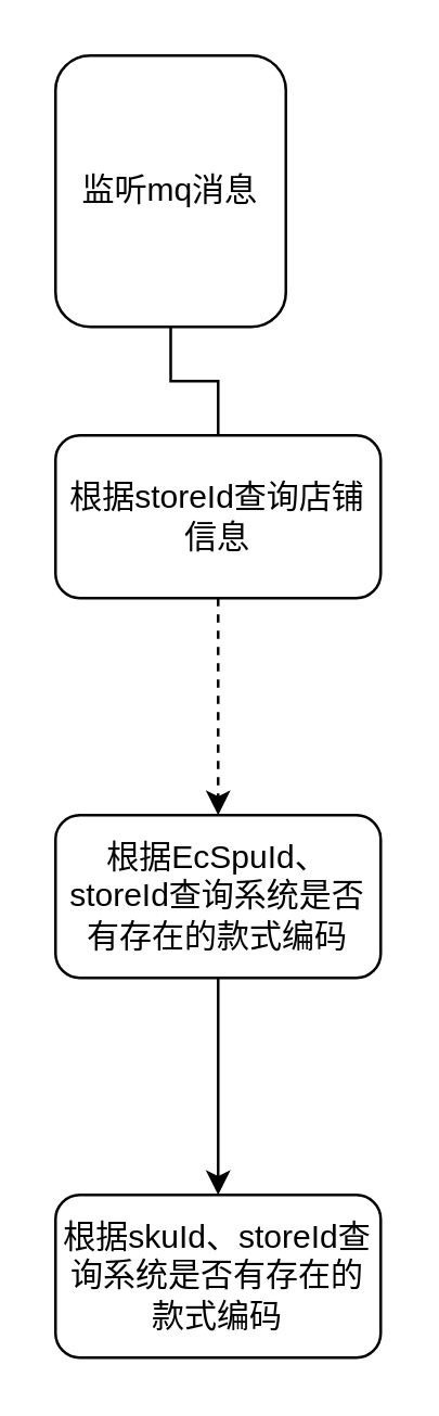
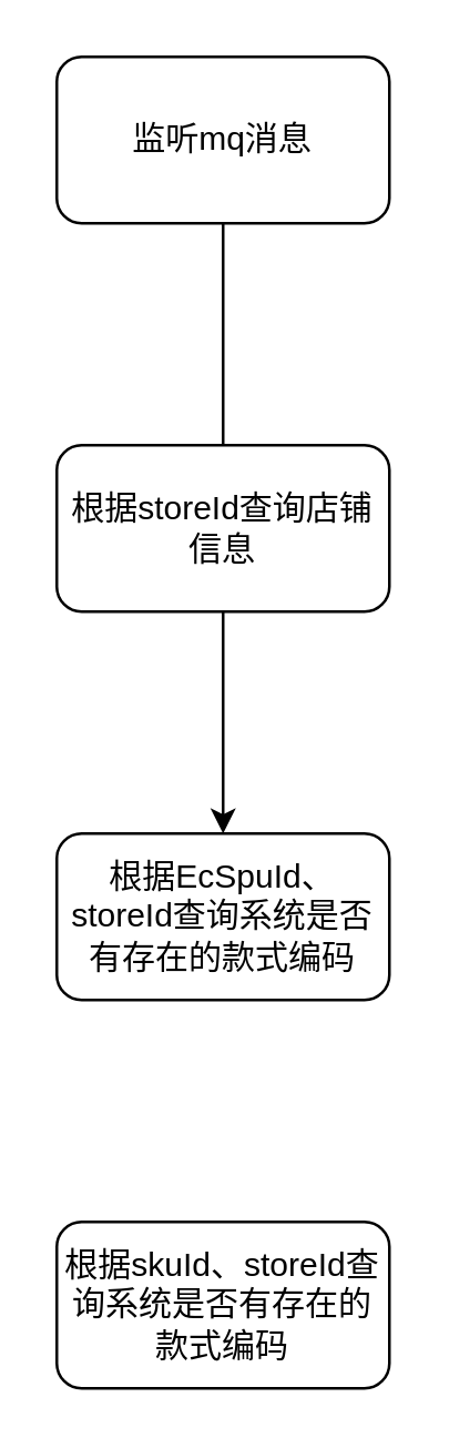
  <mxCell id="0" />
  <mxCell id="1" parent="0" />
  <mxCell id="2" value="" style="edgeStyle=orthogonalEdgeStyle;rounded=0;orthogonalLoop=1;jettySize=auto;html=1;endArrow=none;" edge="1" parent="1" source="3" target="5"><mxGeometry relative="1" as="geometry" /></mxCell>
- <mxCell id="3" value="监听mq消息" style="rounded=1;whiteSpace=wrap;html=1;" vertex="1" parent="1"><mxGeometry x="20" y="20" width="85" height="100" as="geometry" /></mxCell>
- <mxCell id="4" value="" style="edgeStyle=orthogonalEdgeStyle;rounded=0;orthogonalLoop=1;jettySize=auto;html=1;dashed=1;" edge="1" parent="1" source="5" target="7"><mxGeometry relative="1" as="geometry" /></mxCell>
+ <mxCell id="3" value="监听mq消息" style="rounded=1;whiteSpace=wrap;html=1;" vertex="1" parent="1"><mxGeometry x="20" y="20" width="120" height="60" as="geometry" /></mxCell>
+ <mxCell id="4" value="" style="edgeStyle=orthogonalEdgeStyle;rounded=0;orthogonalLoop=1;jettySize=auto;html=1;" edge="1" parent="1" source="5" target="7"><mxGeometry relative="1" as="geometry" /></mxCell>
  <mxCell id="5" value="根据storeId查询店铺信息" style="rounded=1;whiteSpace=wrap;html=1;" vertex="1" parent="1"><mxGeometry x="20" y="160" width="120" height="60" as="geometry" /></mxCell>
- <mxCell id="6" value="" style="edgeStyle=orthogonalEdgeStyle;rounded=0;orthogonalLoop=1;jettySize=auto;html=1;" edge="1" parent="1" source="7" target="8"><mxGeometry relative="1" as="geometry" /></mxCell>
  <mxCell id="7" value="根据EcSpuId、storeId查询系统是否有存在的款式编码" style="whiteSpace=wrap;html=1;rounded=1;" vertex="1" parent="1"><mxGeometry x="20" y="300" width="120" height="60" as="geometry" /></mxCell>
  <mxCell id="8" value="根据skuId、storeId查询系统是否有存在的款式编码" style="whiteSpace=wrap;html=1;rounded=1;" vertex="1" parent="1"><mxGeometry x="20" y="440" width="120" height="60" as="geometry" /></mxCell>
